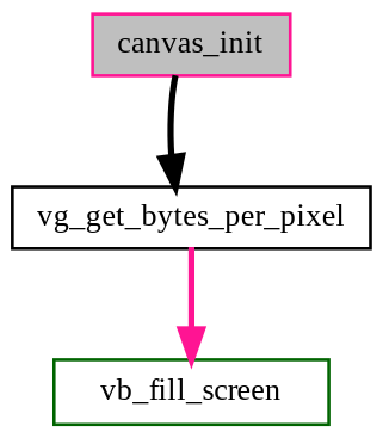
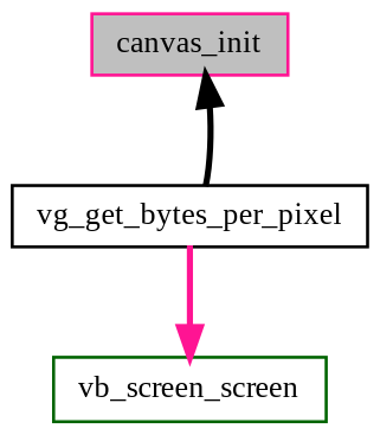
  digraph {
    fontname="Liberation Serif"
    rankdir=TB
    node [fillcolor=white fontname="Liberation Serif" fontsize=10 shape=record style=filled]
    edge [fontname="Liberation Serif" fontsize=10 labelfontname=Helvetica labelfontsize=10 style=bold]
    n1 [color=deeppink fillcolor=grey75 fontcolor=black height=0.2 label=canvas_init width=0.4]
    n2 [color=black height=0.2 label=vg_get_bytes_per_pixel width=0.4]
-   n3 [color=darkgreen height=0.2 label=vb_fill_screen width=0.4]
-   n1 -> n2 [color=black]
+   n3 [color=darkgreen height=0.2 label=vb_screen_screen width=0.4]
+   n2 -> n1 [color=black]
    n2 -> n3 [color=deeppink]
  }
